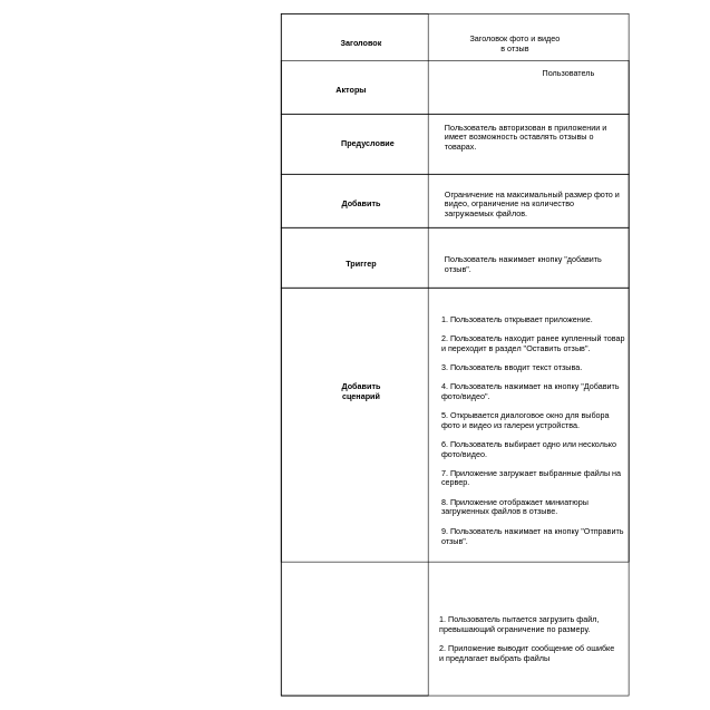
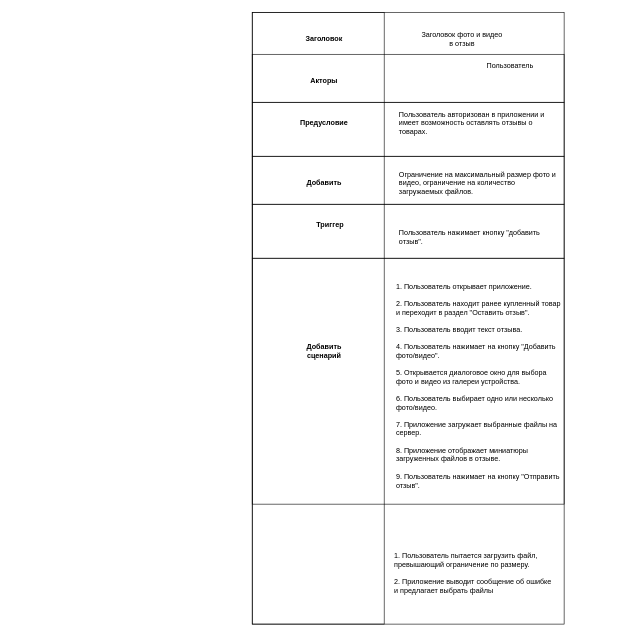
  <mxCell id="0" />
  <mxCell id="1" parent="0" />
  <mxCell id="2" value="" style="rounded=0;whiteSpace=wrap;html=1;movable=1;resizable=1;rotatable=1;deletable=1;editable=1;locked=0;connectable=1;" vertex="1" parent="1"><mxGeometry x="420" y="20" width="520" height="1020" as="geometry" /></mxCell>
  <mxCell id="3" value="Заголовок" style="text;html=1;align=center;verticalAlign=middle;whiteSpace=wrap;rounded=0;strokeWidth=1;fontStyle=1" vertex="1" parent="1"><mxGeometry x="510" y="50" width="60" height="30" as="geometry" /></mxCell>
  <mxCell id="4" value="Заголовок фото и видео в отзыв" style="text;html=1;align=center;verticalAlign=middle;whiteSpace=wrap;rounded=0;" vertex="1" parent="1"><mxGeometry x="700" y="50" width="140" height="30" as="geometry" /></mxCell>
- <mxCell id="5" value="&lt;b&gt;Акторы&lt;/b&gt;" style="text;html=1;align=center;verticalAlign=middle;whiteSpace=wrap;rounded=0;" vertex="1" parent="1"><mxGeometry x="495" y="120" width="60" height="30" as="geometry" /></mxCell>
+ <mxCell id="5" value="&lt;b&gt;Акторы&lt;/b&gt;" style="text;html=1;align=center;verticalAlign=middle;whiteSpace=wrap;rounded=0;" vertex="1" parent="1"><mxGeometry x="510" y="120" width="60" height="30" as="geometry" /></mxCell>
  <mxCell id="6" value="Пользователь" style="text;html=1;align=center;verticalAlign=middle;whiteSpace=wrap;rounded=0;" vertex="1" parent="1"><mxGeometry x="820" y="95" width="60" height="30" as="geometry" /></mxCell>
- <mxCell id="7" value="&lt;b&gt;Предусловие&lt;/b&gt;" style="text;html=1;align=center;verticalAlign=middle;whiteSpace=wrap;rounded=0;" vertex="1" parent="1"><mxGeometry x="500" y="200" width="100" height="30" as="geometry" /></mxCell>
+ <mxCell id="7" value="&lt;b&gt;Предусловие&lt;/b&gt;" style="text;html=1;align=center;verticalAlign=middle;whiteSpace=wrap;rounded=0;" vertex="1" parent="1"><mxGeometry x="490" y="190" width="100" height="30" as="geometry" /></mxCell>
  <mxCell id="8" value="Пользователь авторизован в приложении и имеет возможность оставлять отзывы о товарах." style="text;html=1;align=left;verticalAlign=middle;whiteSpace=wrap;rounded=0;" vertex="1" parent="1"><mxGeometry x="662.5" y="190" width="270" height="30" as="geometry" /></mxCell>
  <mxCell id="9" value="&lt;b&gt;Добавить&lt;/b&gt;" style="text;html=1;align=center;verticalAlign=middle;whiteSpace=wrap;rounded=0;" vertex="1" parent="1"><mxGeometry x="510" y="290" width="60" height="30" as="geometry" /></mxCell>
  <mxCell id="10" value="Ограничение на максимальный размер фото и видео, ограничение на количество загружаемых файлов." style="text;html=1;align=left;verticalAlign=middle;whiteSpace=wrap;rounded=0;" vertex="1" parent="1"><mxGeometry x="662.5" y="290" width="265" height="30" as="geometry" /></mxCell>
- <mxCell id="11" value="&lt;b&gt;Триггер&lt;/b&gt;" style="text;html=1;align=center;verticalAlign=middle;whiteSpace=wrap;rounded=0;" vertex="1" parent="1"><mxGeometry x="510" y="380" width="60" height="30" as="geometry" /></mxCell>
+ <mxCell id="11" value="&lt;b&gt;Триггер&lt;/b&gt;" style="text;html=1;align=center;verticalAlign=middle;whiteSpace=wrap;rounded=0;" vertex="1" parent="1"><mxGeometry x="520" y="360" width="60" height="30" as="geometry" /></mxCell>
  <mxCell id="12" value="Пользователь нажимает кнопку &quot;добавить отзыв&quot;." style="text;html=1;align=left;verticalAlign=middle;whiteSpace=wrap;rounded=0;fontStyle=0" vertex="1" parent="1"><mxGeometry x="662.5" y="380" width="265" height="30" as="geometry" /></mxCell>
  <mxCell id="13" value="&lt;b&gt;Добавить сценарий&lt;/b&gt;" style="text;html=1;align=center;verticalAlign=middle;whiteSpace=wrap;rounded=0;" vertex="1" parent="1"><mxGeometry x="510" y="570" width="60" height="30" as="geometry" /></mxCell>
  <mxCell id="14" value="&lt;div&gt;1. Пользователь открывает приложение.&lt;/div&gt;&lt;div&gt;&lt;br&gt;&lt;/div&gt;&lt;div&gt;2. Пользователь находит ранее купленный товар и переходит в раздел &quot;Оставить отзыв&quot;.&lt;/div&gt;&lt;div&gt;&lt;br&gt;&lt;/div&gt;&lt;div&gt;3. Пользователь вводит текст отзыва.&lt;/div&gt;&lt;div&gt;&lt;br&gt;&lt;/div&gt;&lt;div&gt;4. Пользователь нажимает на кнопку &quot;Добавить фото/видео&quot;.&lt;/div&gt;&lt;div&gt;&lt;br&gt;&lt;/div&gt;&lt;div&gt;5. Открывается диалоговое окно для выбора фото и видео из галереи устройства.&lt;/div&gt;&lt;div&gt;&lt;br&gt;&lt;/div&gt;&lt;div&gt;6. Пользователь выбирает одно или несколько фото/видео.&lt;/div&gt;&lt;div&gt;&lt;br&gt;&lt;/div&gt;&lt;div&gt;7. Приложение загружает выбранные файлы на сервер.&lt;/div&gt;&lt;div&gt;&lt;br&gt;&lt;/div&gt;&lt;div&gt;8. Приложение отображает миниатюры загруженных файлов в отзыве.&lt;/div&gt;&lt;div&gt;&lt;br&gt;&lt;/div&gt;&lt;div&gt;9. Пользователь нажимает на кнопку &quot;Отправить отзыв&quot;.&lt;/div&gt;&lt;div&gt;&lt;br&gt;&lt;/div&gt;" style="text;html=1;align=left;verticalAlign=middle;whiteSpace=wrap;rounded=0;movable=1;resizable=1;rotatable=1;deletable=1;editable=1;locked=0;connectable=1;" vertex="1" parent="1"><mxGeometry x="657.5" y="420" width="280" height="460" as="geometry" /></mxCell>
  <mxCell id="15" value="&lt;div&gt;1. Пользователь пытается загрузить файл, превышающий ограничение по размеру.&lt;/div&gt;&lt;div&gt;&lt;br&gt;&lt;/div&gt;&lt;div&gt;2. Приложение выводит сообщение об ошибке и предлагает выбрать файлы&lt;/div&gt;" style="text;html=1;align=left;verticalAlign=middle;whiteSpace=wrap;rounded=0;" vertex="1" parent="1"><mxGeometry x="655" y="905" width="270" height="100" as="geometry" /></mxCell>
  <mxCell id="16" value="" style="rounded=0;whiteSpace=wrap;html=1;fillColor=none;" vertex="1" parent="1"><mxGeometry x="420" y="90" width="520" height="80" as="geometry" /></mxCell>
  <mxCell id="17" value="" style="rounded=0;whiteSpace=wrap;html=1;fillColor=none;" vertex="1" parent="1"><mxGeometry x="420" y="170" width="520" height="90" as="geometry" /></mxCell>
  <mxCell id="18" value="" style="rounded=0;whiteSpace=wrap;html=1;fillColor=none;" vertex="1" parent="1"><mxGeometry x="420" y="260" width="520" height="80" as="geometry" /></mxCell>
  <mxCell id="19" value="" style="rounded=0;whiteSpace=wrap;html=1;fillColor=none;" vertex="1" parent="1"><mxGeometry x="420" y="340" width="520" height="90" as="geometry" /></mxCell>
  <mxCell id="20" value="" style="rounded=0;whiteSpace=wrap;html=1;fillColor=none;movable=0;resizable=0;rotatable=0;deletable=0;editable=0;locked=1;connectable=0;" vertex="1" parent="1"><mxGeometry x="420" y="430" width="520" height="410" as="geometry" /></mxCell>
  <mxCell id="21" style="edgeStyle=none;rounded=0;orthogonalLoop=1;jettySize=auto;html=1;exitX=0.5;exitY=1;exitDx=0;exitDy=0;" edge="1" parent="1" source="2" target="2"><mxGeometry relative="1" as="geometry" /></mxCell>
  <mxCell id="22" value="" style="rounded=0;whiteSpace=wrap;html=1;fillColor=none;rotation=-90;" vertex="1" parent="1"><mxGeometry x="20" y="420" width="1020" height="220" as="geometry" /></mxCell>
